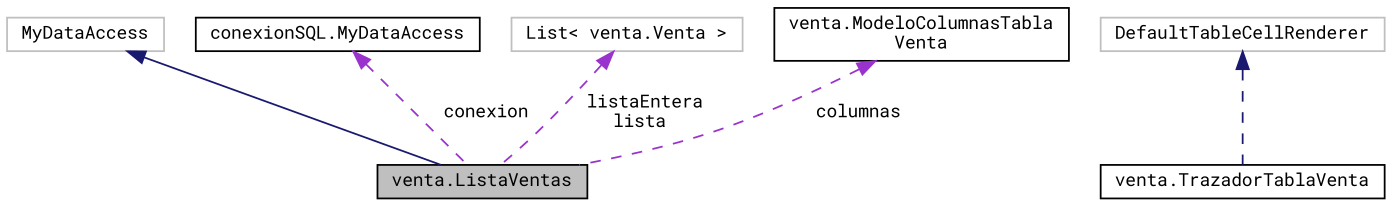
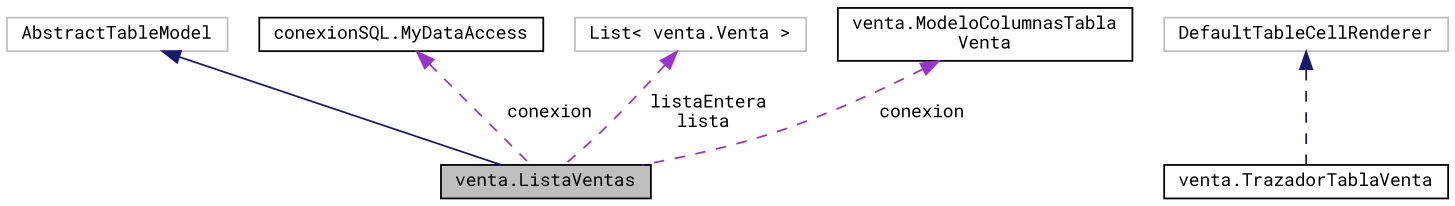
  digraph {
    fontname="Roboto Mono"
    rankdir=TB
    node [color=black fillcolor=white fontname="Roboto Mono" fontsize=10 shape=record style=filled]
    edge [color=darkorchid3 dir=back fontname="Roboto Mono" fontsize=10 labelfontname=Helvetica labelfontsize=10 style=dashed]
    n1 [fillcolor=grey75 fontcolor=black height=0.2 label="venta.ListaVentas" width=0.4]
-   n2 [color=grey75 height=0.2 label=MyDataAccess width=0.4]
+   n2 [color=grey75 height=0.2 label=AbstractTableModel width=0.4]
    n3 [height=0.2 label="conexionSQL.MyDataAccess" width=0.4]
    n4 [color=grey75 height=0.2 label="List\< venta.Venta \>" width=0.4]
    n5 [height=0.2 label="venta.ModeloColumnasTabla\lVenta" width=0.4]
    n6 [height=0.2 label="venta.TrazadorTablaVenta" width=0.4]
    n7 [color=grey75 height=0.2 label=DefaultTableCellRenderer width=0.4]
    n2 -> n1 [color=midnightblue style=solid]
    n3 -> n1 [label=" conexion"]
    n4 -> n1 [label=" listaEntera\nlista"]
-   n5 -> n1 [label=" columnas"]
+   n5 -> n1 [label=" conexion"]
    n7 -> n6 [color=midnightblue]
  }
